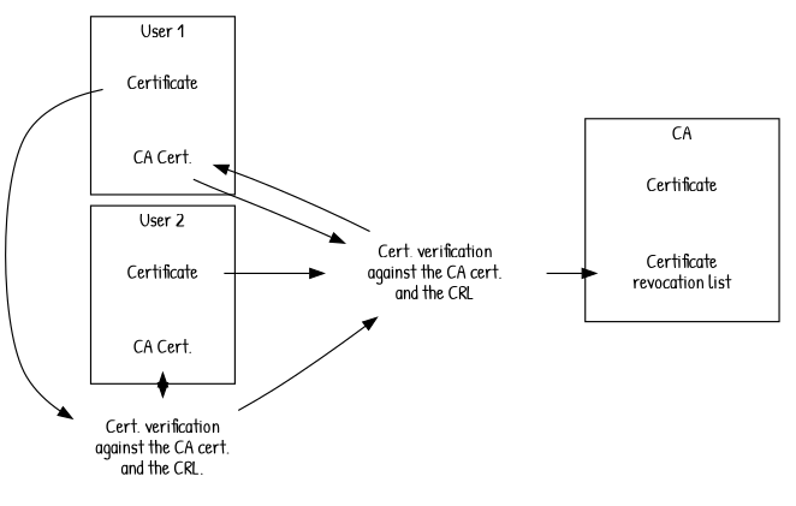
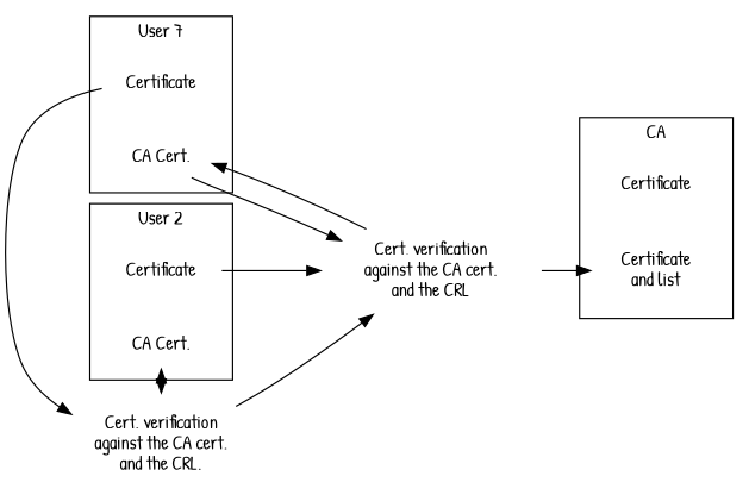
  digraph {
    compound=true
    fontname="Patrick Hand"
    labelfloat=true
    rankdir=LR
    splines=true
    node [color=white fontname="Patrick Hand"]
    edge [fontname="Patrick Hand"]
    n1 [label=Certificate]
-   n2 [label="Certificate\nrevocation list"]
+   n2 [label="Certificate\nand list"]
    n3 [label=Certificate]
    n4 [label="CA Cert."]
    n5 [label=Certificate]
    n6 [label="CA Cert."]
    n7 [label="Cert. verification\nagainst the CA cert.\nand the CRL."]
    n8 [label="Cert. verification\nagainst the CA cert.\nand the CRL"]
    subgraph cluster_1 {
      label=CA
      n1
      n2
    }
    subgraph cluster_2 {
-     label="User 1"
+     label="User 7"
      n3
      n4
    }
    subgraph cluster_3 {
      label="User 2"
      n5
      n6
    }
    n3 -> n7
    n4 -> n8
    n5 -> n8
    n6 -> n7
    n7 -> n6
    n7 -> n8
    n8 -> n2
    n8 -> n4
  }
